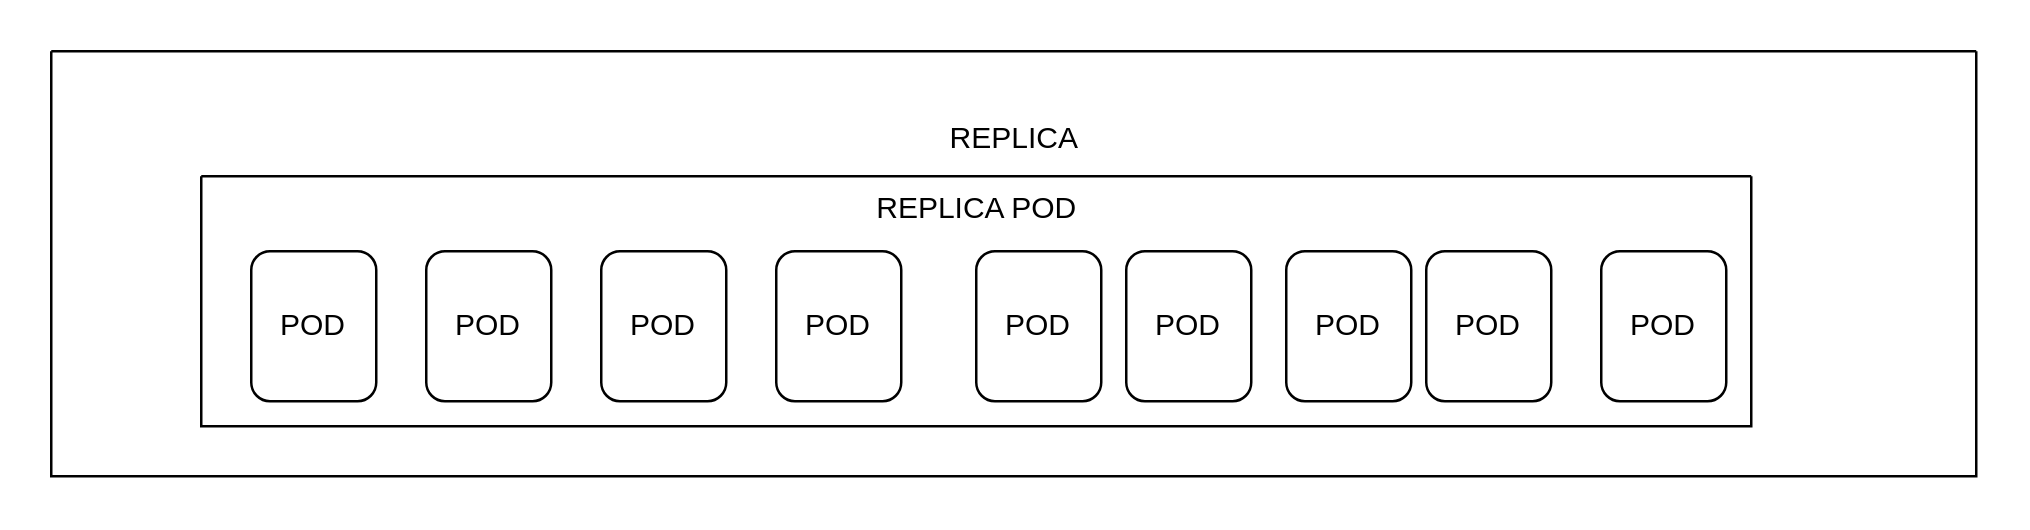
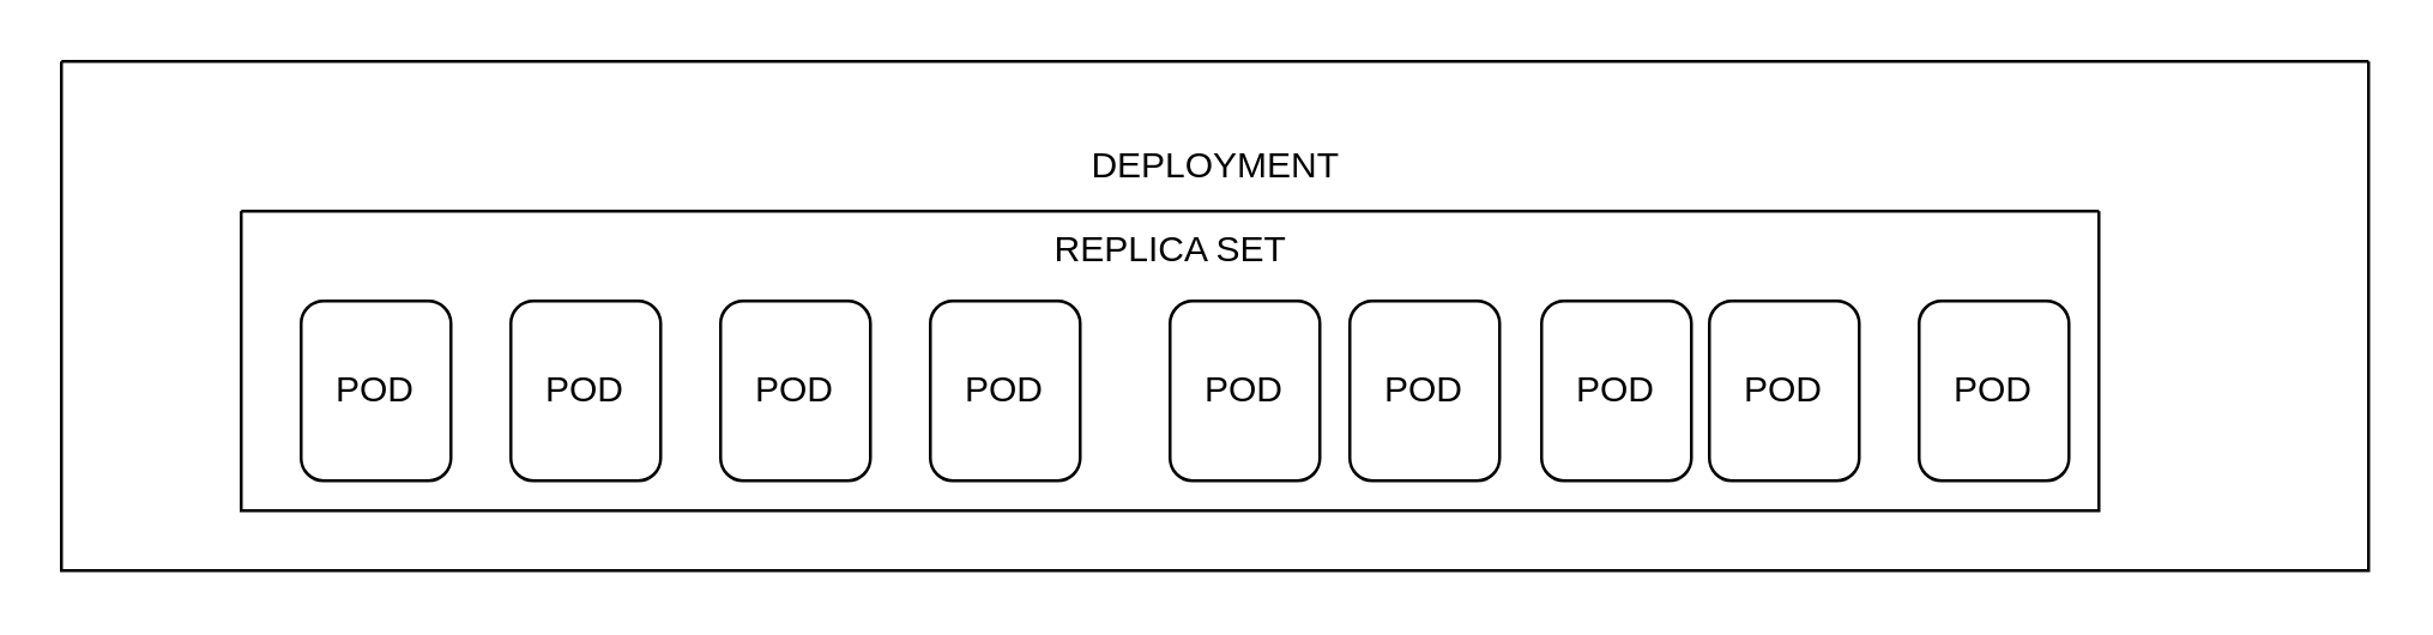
  <mxCell id="0" />
  <mxCell id="1" parent="0" />
  <mxCell id="2" value="" style="swimlane;html=1;startSize=0;horizontal=1;containerType=tree;glass=0;" parent="1" vertex="1"><mxGeometry x="80" y="70" width="620" height="100" as="geometry" /></mxCell>
  <mxCell id="3" value="" style="swimlane;html=1;startSize=0;horizontal=1;containerType=tree;glass=0;" vertex="1" parent="1"><mxGeometry x="20" y="20" width="770" height="170" as="geometry" /></mxCell>
  <mxCell id="4" value="POD" style="rounded=1;whiteSpace=wrap;html=1;" vertex="1" parent="3"><mxGeometry x="80" y="80" width="50" height="60" as="geometry" /></mxCell>
  <mxCell id="5" value="POD" style="rounded=1;whiteSpace=wrap;html=1;" vertex="1" parent="3"><mxGeometry x="150" y="80" width="50" height="60" as="geometry" /></mxCell>
  <mxCell id="6" value="POD" style="rounded=1;whiteSpace=wrap;html=1;" vertex="1" parent="3"><mxGeometry x="220" y="80" width="50" height="60" as="geometry" /></mxCell>
  <mxCell id="7" value="POD" style="rounded=1;whiteSpace=wrap;html=1;" vertex="1" parent="3"><mxGeometry x="290" y="80" width="50" height="60" as="geometry" /></mxCell>
  <mxCell id="8" value="POD" style="rounded=1;whiteSpace=wrap;html=1;" vertex="1" parent="3"><mxGeometry x="370" y="80" width="50" height="60" as="geometry" /></mxCell>
  <mxCell id="9" value="POD" style="rounded=1;whiteSpace=wrap;html=1;" vertex="1" parent="3"><mxGeometry x="430" y="80" width="50" height="60" as="geometry" /></mxCell>
  <mxCell id="10" value="POD" style="rounded=1;whiteSpace=wrap;html=1;" vertex="1" parent="3"><mxGeometry x="620" y="80" width="50" height="60" as="geometry" /></mxCell>
  <mxCell id="11" value="POD" style="rounded=1;whiteSpace=wrap;html=1;" vertex="1" parent="3"><mxGeometry x="550" y="80" width="50" height="60" as="geometry" /></mxCell>
  <mxCell id="12" value="POD" style="rounded=1;whiteSpace=wrap;html=1;" vertex="1" parent="3"><mxGeometry x="494" y="80" width="50" height="60" as="geometry" /></mxCell>
- <mxCell id="13" value="REPLICA" style="text;html=1;align=center;verticalAlign=middle;resizable=0;points=[];autosize=1;strokeColor=none;fillColor=none;" vertex="1" parent="3"><mxGeometry x="330" y="20" width="110" height="30" as="geometry" /></mxCell>
+ <mxCell id="13" value="DEPLOYMENT" style="text;html=1;align=center;verticalAlign=middle;resizable=0;points=[];autosize=1;strokeColor=none;fillColor=none;" vertex="1" parent="3"><mxGeometry x="330" y="20" width="110" height="30" as="geometry" /></mxCell>
  <mxCell id="14" style="edgeStyle=orthogonalEdgeStyle;rounded=0;orthogonalLoop=1;jettySize=auto;html=1;exitX=0.5;exitY=1;exitDx=0;exitDy=0;" edge="1" parent="1" source="3" target="3"><mxGeometry relative="1" as="geometry" /></mxCell>
- <mxCell id="15" value="REPLICA POD" style="text;html=1;align=center;verticalAlign=middle;resizable=0;points=[];autosize=1;strokeColor=none;fillColor=none;" vertex="1" parent="1"><mxGeometry x="340" y="68" width="100" height="30" as="geometry" /></mxCell>
+ <mxCell id="15" value="REPLICA SET" style="text;html=1;align=center;verticalAlign=middle;resizable=0;points=[];autosize=1;strokeColor=none;fillColor=none;" vertex="1" parent="1"><mxGeometry x="340" y="68" width="100" height="30" as="geometry" /></mxCell>
